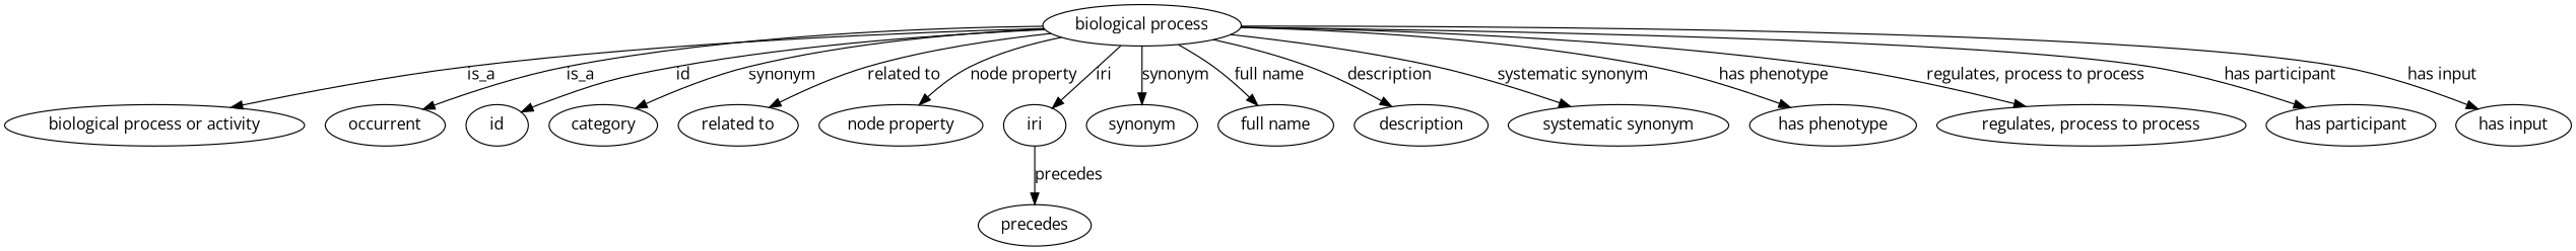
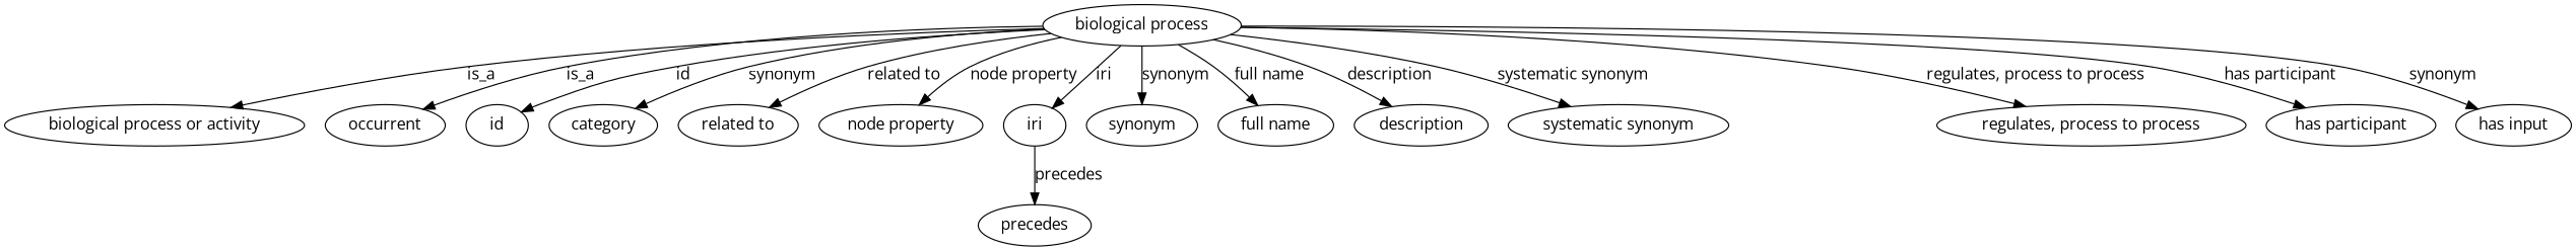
  digraph {
    fontname="Open Sans"
    node [fontname="Open Sans" color=black]
    edge [fontname="Open Sans" color=black style=solid]
    n1 [height=0.5 label="biological process" width=2.0612 color=""]
    "biological process or activity" [height=0.5 width=3.1254 color=""]
    occurrent [height=0.5 width=1.2082 color=""]
    id [height=0.5 width=0.75]
    category [height=0.5 width=0.75]
    "related to" [height=0.5 width=0.75]
    "node property" [height=0.5 width=0.75]
    iri [height=0.5 width=0.75]
    synonym [height=0.5 width=0.75]
    "full name" [height=0.5 width=0.75]
    description [height=0.5 width=0.75]
    "systematic synonym" [height=0.5 width=0.75]
-   "has phenotype" [height=0.5 width=0.75]
    "regulates, process to process" [height=0.5 width=0.75]
    "has participant" [height=0.5 width=0.75]
    "has input" [height=0.5 width=0.75]
    precedes [height=0.5 width=0.75]
    n1 -> "biological process or activity" [label=is_a color="" style=""]
    n1 -> occurrent [label=is_a color="" style=""]
    n1 -> id [label=id]
    n1 -> category [label=synonym]
    n1 -> "related to" [label="related to"]
    n1 -> "node property" [label="node property"]
    n1 -> iri [label=iri]
    n1 -> synonym [label=synonym]
    n1 -> "full name" [label="full name"]
    n1 -> description [label=description]
    n1 -> "systematic synonym" [label="systematic synonym"]
-   n1 -> "has phenotype" [label="has phenotype"]
    n1 -> "regulates, process to process" [label="regulates, process to process"]
    n1 -> "has participant" [label="has participant"]
-   n1 -> "has input" [label="has input"]
+   n1 -> "has input" [label=synonym]
    iri -> precedes [label=precedes]
  }
